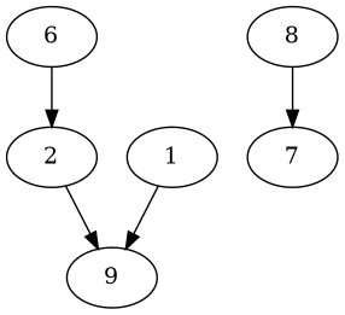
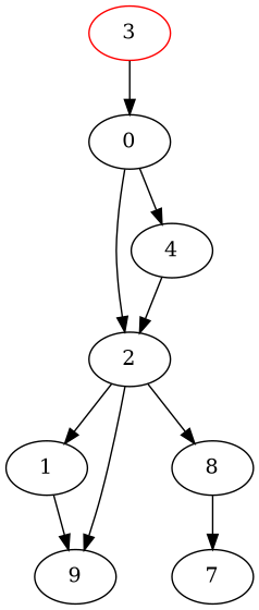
  digraph {
-   0 [label=6]
+   0
    2
+   4
    1
    n5 [label=9]
    n6 [label=8]
    7
+   3 [color=red]
    0 -> 2
+   0 -> 4
+   2 -> 1
    2 -> n5
+   2 -> n6
+   4 -> 2
    1 -> n5
    n6 -> 7
+   3 -> 0
  }
